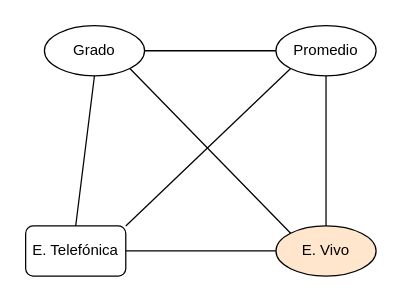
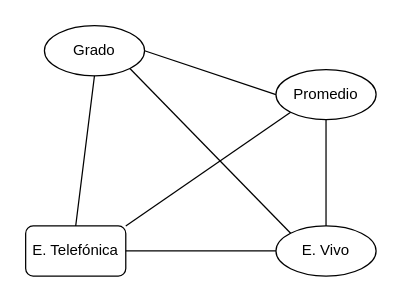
  <mxCell id="0" />
  <mxCell id="1" parent="0" />
  <mxCell id="2" value="Grado" style="ellipse;whiteSpace=wrap;html=1;" vertex="1" parent="1"><mxGeometry x="35" y="20" width="80" height="40" as="geometry" /></mxCell>
- <mxCell id="3" value="Promedio" style="ellipse;whiteSpace=wrap;html=1;" vertex="1" parent="1"><mxGeometry x="220" y="20" width="80" height="40" as="geometry" /></mxCell>
+ <mxCell id="3" value="Promedio" style="ellipse;whiteSpace=wrap;html=1;" vertex="1" parent="1"><mxGeometry x="220" y="55" width="80" height="40" as="geometry" /></mxCell>
  <mxCell id="4" value="E. Telefónica" style="whiteSpace=wrap;html=1;rounded=1;" vertex="1" parent="1"><mxGeometry x="20" y="180" width="80" height="40" as="geometry" /></mxCell>
- <mxCell id="5" value="E. Vivo" style="ellipse;whiteSpace=wrap;html=1;fillColor=#ffe6cc;" vertex="1" parent="1"><mxGeometry x="220" y="180" width="80" height="40" as="geometry" /></mxCell>
+ <mxCell id="5" value="E. Vivo" style="ellipse;whiteSpace=wrap;html=1;" vertex="1" parent="1"><mxGeometry x="220" y="180" width="80" height="40" as="geometry" /></mxCell>
  <mxCell id="6" value="" style="endArrow=none;html=1;exitX=1;exitY=1;exitDx=0;exitDy=0;entryX=0;entryY=0;entryDx=0;entryDy=0;" edge="1" parent="1" source="2" target="5"><mxGeometry width="50" height="50" relative="1" as="geometry"><mxPoint x="380" y="420" as="sourcePoint" /><mxPoint x="230" y="140" as="targetPoint" /></mxGeometry></mxCell>
  <mxCell id="7" value="" style="endArrow=none;html=1;exitX=0;exitY=1;exitDx=0;exitDy=0;entryX=1;entryY=0;entryDx=0;entryDy=0;" edge="1" parent="1" source="3" target="4"><mxGeometry width="50" height="50" relative="1" as="geometry"><mxPoint x="98.284" y="64.142" as="sourcePoint" /><mxPoint x="241.716" y="195.858" as="targetPoint" /></mxGeometry></mxCell>
  <mxCell id="8" value="" style="endArrow=none;html=1;exitX=0.5;exitY=1;exitDx=0;exitDy=0;entryX=0.5;entryY=0;entryDx=0;entryDy=0;" edge="1" parent="1" source="2" target="4"><mxGeometry width="50" height="50" relative="1" as="geometry"><mxPoint x="108.284" y="74.142" as="sourcePoint" /><mxPoint x="251.716" y="205.858" as="targetPoint" /></mxGeometry></mxCell>
  <mxCell id="9" value="" style="endArrow=none;html=1;exitX=1;exitY=0.5;exitDx=0;exitDy=0;entryX=0;entryY=0.5;entryDx=0;entryDy=0;" edge="1" parent="1" source="4" target="5"><mxGeometry width="50" height="50" relative="1" as="geometry"><mxPoint x="118.284" y="84.142" as="sourcePoint" /><mxPoint x="261.716" y="215.858" as="targetPoint" /></mxGeometry></mxCell>
  <mxCell id="10" value="" style="endArrow=none;html=1;exitX=0.5;exitY=1;exitDx=0;exitDy=0;entryX=0.5;entryY=0;entryDx=0;entryDy=0;" edge="1" parent="1" source="3" target="5"><mxGeometry width="50" height="50" relative="1" as="geometry"><mxPoint x="128.284" y="94.142" as="sourcePoint" /><mxPoint x="271.716" y="225.858" as="targetPoint" /></mxGeometry></mxCell>
  <mxCell id="11" value="" style="endArrow=none;html=1;exitX=1;exitY=0.5;exitDx=0;exitDy=0;entryX=0;entryY=0.5;entryDx=0;entryDy=0;" edge="1" parent="1" source="2" target="3"><mxGeometry width="50" height="50" relative="1" as="geometry"><mxPoint x="138.284" y="104.142" as="sourcePoint" /><mxPoint x="281.716" y="235.858" as="targetPoint" /></mxGeometry></mxCell>
